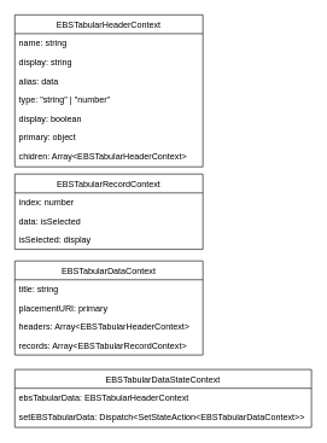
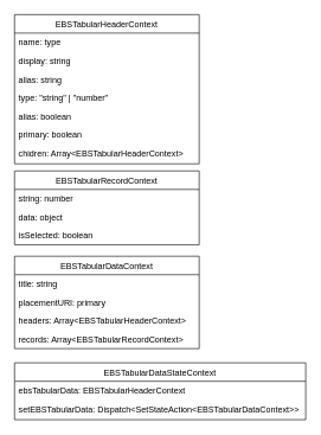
  <mxCell id="0" />
  <mxCell id="1" parent="0" />
  <mxCell id="2" value="EBSTabularHeaderContext" style="swimlane;fontStyle=0;childLayout=stackLayout;horizontal=1;startSize=26;fillColor=none;horizontalStack=0;resizeParent=1;resizeParentMax=0;resizeLast=0;collapsible=1;marginBottom=0;" vertex="1" parent="1"><mxGeometry x="20" y="20" width="260" height="210" as="geometry" /></mxCell>
- <mxCell id="3" value="name: string" style="text;strokeColor=none;fillColor=none;align=left;verticalAlign=top;spacingLeft=4;spacingRight=4;overflow=hidden;rotatable=0;points=[[0,0.5],[1,0.5]];portConstraint=eastwest;" vertex="1" parent="2"><mxGeometry y="26" width="260" height="26" as="geometry" /></mxCell>
+ <mxCell id="3" value="name: type" style="text;strokeColor=none;fillColor=none;align=left;verticalAlign=top;spacingLeft=4;spacingRight=4;overflow=hidden;rotatable=0;points=[[0,0.5],[1,0.5]];portConstraint=eastwest;" vertex="1" parent="2"><mxGeometry y="26" width="260" height="26" as="geometry" /></mxCell>
  <mxCell id="4" value="display: string" style="text;strokeColor=none;fillColor=none;align=left;verticalAlign=top;spacingLeft=4;spacingRight=4;overflow=hidden;rotatable=0;points=[[0,0.5],[1,0.5]];portConstraint=eastwest;" vertex="1" parent="2"><mxGeometry y="52" width="260" height="26" as="geometry" /></mxCell>
- <mxCell id="5" value="alias: data" style="text;strokeColor=none;fillColor=none;align=left;verticalAlign=top;spacingLeft=4;spacingRight=4;overflow=hidden;rotatable=0;points=[[0,0.5],[1,0.5]];portConstraint=eastwest;" vertex="1" parent="2"><mxGeometry y="78" width="260" height="26" as="geometry" /></mxCell>
+ <mxCell id="5" value="alias: string" style="text;strokeColor=none;fillColor=none;align=left;verticalAlign=top;spacingLeft=4;spacingRight=4;overflow=hidden;rotatable=0;points=[[0,0.5],[1,0.5]];portConstraint=eastwest;" vertex="1" parent="2"><mxGeometry y="78" width="260" height="26" as="geometry" /></mxCell>
  <mxCell id="6" value="type: &quot;string&quot; | &quot;number&quot;" style="text;strokeColor=none;fillColor=none;align=left;verticalAlign=top;spacingLeft=4;spacingRight=4;overflow=hidden;rotatable=0;points=[[0,0.5],[1,0.5]];portConstraint=eastwest;" vertex="1" parent="2"><mxGeometry y="104" width="260" height="26" as="geometry" /></mxCell>
- <mxCell id="7" value="display: boolean" style="text;strokeColor=none;fillColor=none;align=left;verticalAlign=top;spacingLeft=4;spacingRight=4;overflow=hidden;rotatable=0;points=[[0,0.5],[1,0.5]];portConstraint=eastwest;" vertex="1" parent="2"><mxGeometry y="130" width="260" height="26" as="geometry" /></mxCell>
- <mxCell id="8" value="primary: object" style="text;strokeColor=none;fillColor=none;align=left;verticalAlign=top;spacingLeft=4;spacingRight=4;overflow=hidden;rotatable=0;points=[[0,0.5],[1,0.5]];portConstraint=eastwest;" vertex="1" parent="2"><mxGeometry y="156" width="260" height="26" as="geometry" /></mxCell>
+ <mxCell id="7" value="alias: boolean" style="text;strokeColor=none;fillColor=none;align=left;verticalAlign=top;spacingLeft=4;spacingRight=4;overflow=hidden;rotatable=0;points=[[0,0.5],[1,0.5]];portConstraint=eastwest;" vertex="1" parent="2"><mxGeometry y="130" width="260" height="26" as="geometry" /></mxCell>
+ <mxCell id="8" value="primary: boolean" style="text;strokeColor=none;fillColor=none;align=left;verticalAlign=top;spacingLeft=4;spacingRight=4;overflow=hidden;rotatable=0;points=[[0,0.5],[1,0.5]];portConstraint=eastwest;" vertex="1" parent="2"><mxGeometry y="156" width="260" height="26" as="geometry" /></mxCell>
  <mxCell id="9" value="chidren: Array&lt;EBSTabularHeaderContext&gt;" style="text;strokeColor=none;fillColor=none;align=left;verticalAlign=top;spacingLeft=4;spacingRight=4;overflow=hidden;rotatable=0;points=[[0,0.5],[1,0.5]];portConstraint=eastwest;" vertex="1" parent="2"><mxGeometry y="182" width="260" height="28" as="geometry" /></mxCell>
  <mxCell id="10" value="EBSTabularRecordContext" style="swimlane;fontStyle=0;childLayout=stackLayout;horizontal=1;startSize=26;fillColor=none;horizontalStack=0;resizeParent=1;resizeParentMax=0;resizeLast=0;collapsible=1;marginBottom=0;" vertex="1" parent="1"><mxGeometry x="20" y="240" width="260" height="104" as="geometry" /></mxCell>
- <mxCell id="11" value="index: number" style="text;strokeColor=none;fillColor=none;align=left;verticalAlign=top;spacingLeft=4;spacingRight=4;overflow=hidden;rotatable=0;points=[[0,0.5],[1,0.5]];portConstraint=eastwest;" vertex="1" parent="10"><mxGeometry y="26" width="260" height="26" as="geometry" /></mxCell>
- <mxCell id="12" value="data: isSelected" style="text;strokeColor=none;fillColor=none;align=left;verticalAlign=top;spacingLeft=4;spacingRight=4;overflow=hidden;rotatable=0;points=[[0,0.5],[1,0.5]];portConstraint=eastwest;" vertex="1" parent="10"><mxGeometry y="52" width="260" height="26" as="geometry" /></mxCell>
- <mxCell id="13" value="isSelected: display" style="text;strokeColor=none;fillColor=none;align=left;verticalAlign=top;spacingLeft=4;spacingRight=4;overflow=hidden;rotatable=0;points=[[0,0.5],[1,0.5]];portConstraint=eastwest;" vertex="1" parent="10"><mxGeometry y="78" width="260" height="26" as="geometry" /></mxCell>
+ <mxCell id="11" value="string: number" style="text;strokeColor=none;fillColor=none;align=left;verticalAlign=top;spacingLeft=4;spacingRight=4;overflow=hidden;rotatable=0;points=[[0,0.5],[1,0.5]];portConstraint=eastwest;" vertex="1" parent="10"><mxGeometry y="26" width="260" height="26" as="geometry" /></mxCell>
+ <mxCell id="12" value="data: object" style="text;strokeColor=none;fillColor=none;align=left;verticalAlign=top;spacingLeft=4;spacingRight=4;overflow=hidden;rotatable=0;points=[[0,0.5],[1,0.5]];portConstraint=eastwest;" vertex="1" parent="10"><mxGeometry y="52" width="260" height="26" as="geometry" /></mxCell>
+ <mxCell id="13" value="isSelected: boolean" style="text;strokeColor=none;fillColor=none;align=left;verticalAlign=top;spacingLeft=4;spacingRight=4;overflow=hidden;rotatable=0;points=[[0,0.5],[1,0.5]];portConstraint=eastwest;" vertex="1" parent="10"><mxGeometry y="78" width="260" height="26" as="geometry" /></mxCell>
  <mxCell id="14" value="EBSTabularDataContext" style="swimlane;fontStyle=0;childLayout=stackLayout;horizontal=1;startSize=26;fillColor=none;horizontalStack=0;resizeParent=1;resizeParentMax=0;resizeLast=0;collapsible=1;marginBottom=0;" vertex="1" parent="1"><mxGeometry x="20" y="360" width="260" height="130" as="geometry" /></mxCell>
  <mxCell id="15" value="title: string" style="text;strokeColor=none;fillColor=none;align=left;verticalAlign=top;spacingLeft=4;spacingRight=4;overflow=hidden;rotatable=0;points=[[0,0.5],[1,0.5]];portConstraint=eastwest;" vertex="1" parent="14"><mxGeometry y="26" width="260" height="26" as="geometry" /></mxCell>
  <mxCell id="16" value="placementURI: primary" style="text;strokeColor=none;fillColor=none;align=left;verticalAlign=top;spacingLeft=4;spacingRight=4;overflow=hidden;rotatable=0;points=[[0,0.5],[1,0.5]];portConstraint=eastwest;" vertex="1" parent="14"><mxGeometry y="52" width="260" height="26" as="geometry" /></mxCell>
  <mxCell id="17" value="headers: Array&lt;EBSTabularHeaderContext&gt;" style="text;strokeColor=none;fillColor=none;align=left;verticalAlign=top;spacingLeft=4;spacingRight=4;overflow=hidden;rotatable=0;points=[[0,0.5],[1,0.5]];portConstraint=eastwest;" vertex="1" parent="14"><mxGeometry y="78" width="260" height="26" as="geometry" /></mxCell>
  <mxCell id="18" value="records: Array&lt;EBSTabularRecordContext&gt;" style="text;strokeColor=none;fillColor=none;align=left;verticalAlign=top;spacingLeft=4;spacingRight=4;overflow=hidden;rotatable=0;points=[[0,0.5],[1,0.5]];portConstraint=eastwest;" vertex="1" parent="14"><mxGeometry y="104" width="260" height="26" as="geometry" /></mxCell>
  <mxCell id="19" value="EBSTabularDataStateContext" style="swimlane;fontStyle=0;childLayout=stackLayout;horizontal=1;startSize=26;fillColor=none;horizontalStack=0;resizeParent=1;resizeParentMax=0;resizeLast=0;collapsible=1;marginBottom=0;" vertex="1" parent="1"><mxGeometry x="20" y="510" width="410" height="80" as="geometry" /></mxCell>
  <mxCell id="20" value="ebsTabularData: EBSTabularHeaderContext" style="text;strokeColor=none;fillColor=none;align=left;verticalAlign=top;spacingLeft=4;spacingRight=4;overflow=hidden;rotatable=0;points=[[0,0.5],[1,0.5]];portConstraint=eastwest;" vertex="1" parent="19"><mxGeometry y="26" width="410" height="26" as="geometry" /></mxCell>
  <mxCell id="21" value="setEBSTabularData: Dispatch&lt;SetStateAction&lt;EBSTabularDataContext&gt;&gt;" style="text;strokeColor=none;fillColor=none;align=left;verticalAlign=top;spacingLeft=4;spacingRight=4;overflow=hidden;rotatable=0;points=[[0,0.5],[1,0.5]];portConstraint=eastwest;" vertex="1" parent="19"><mxGeometry y="52" width="410" height="28" as="geometry" /></mxCell>
